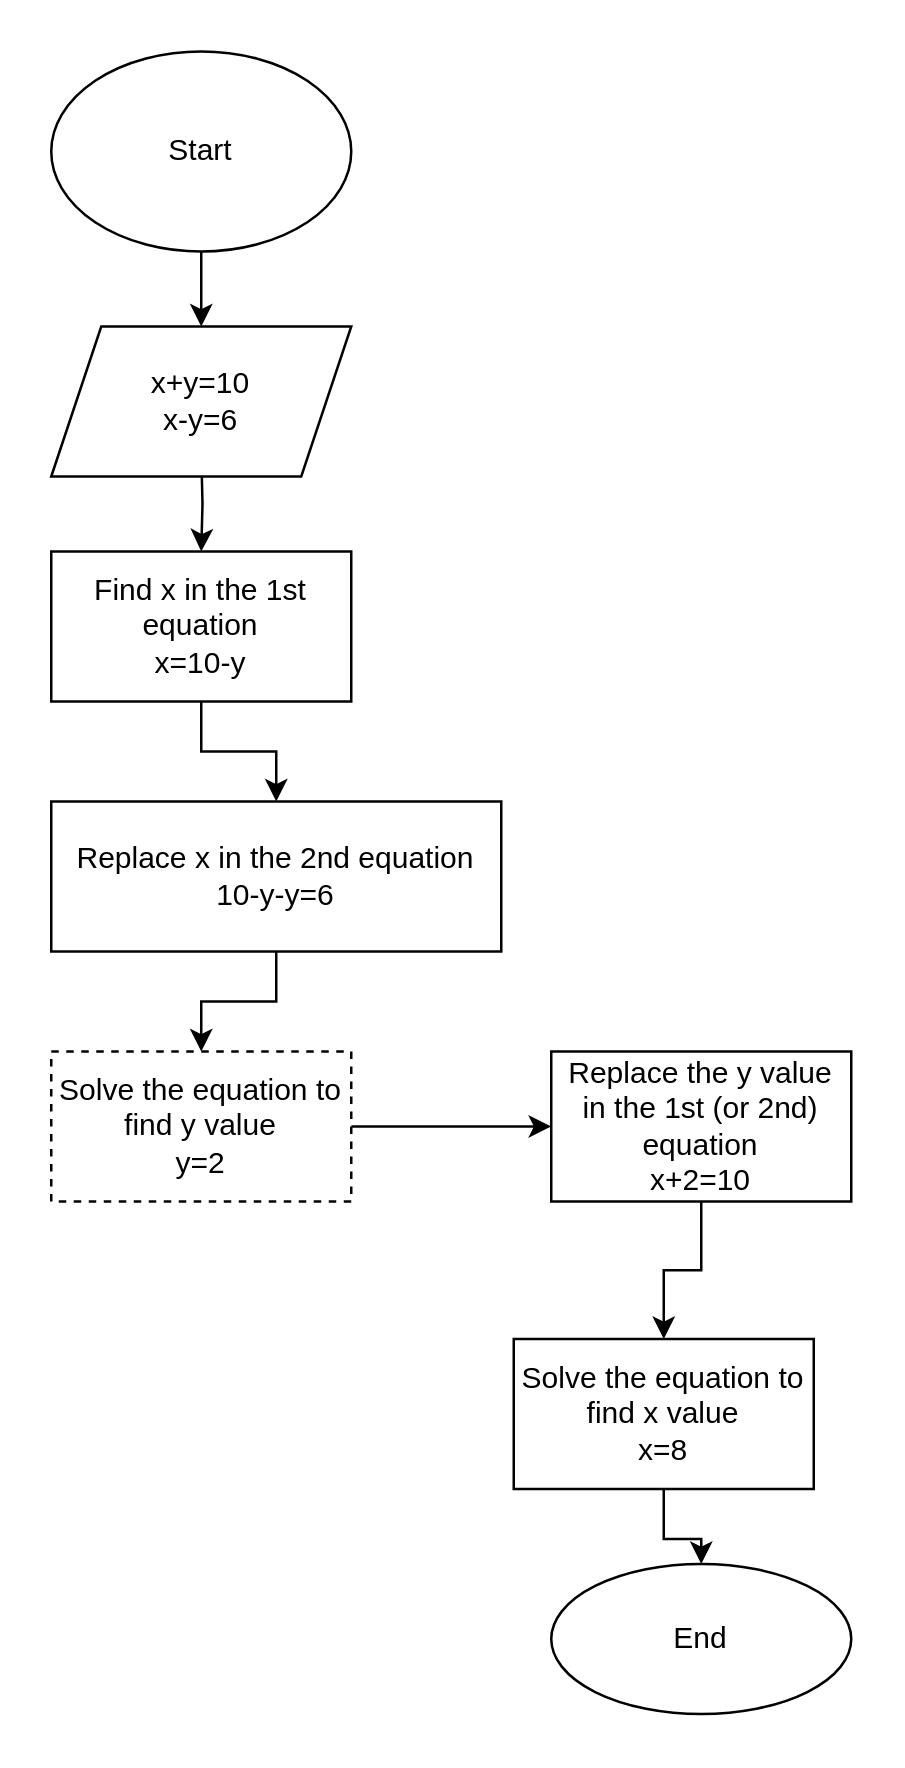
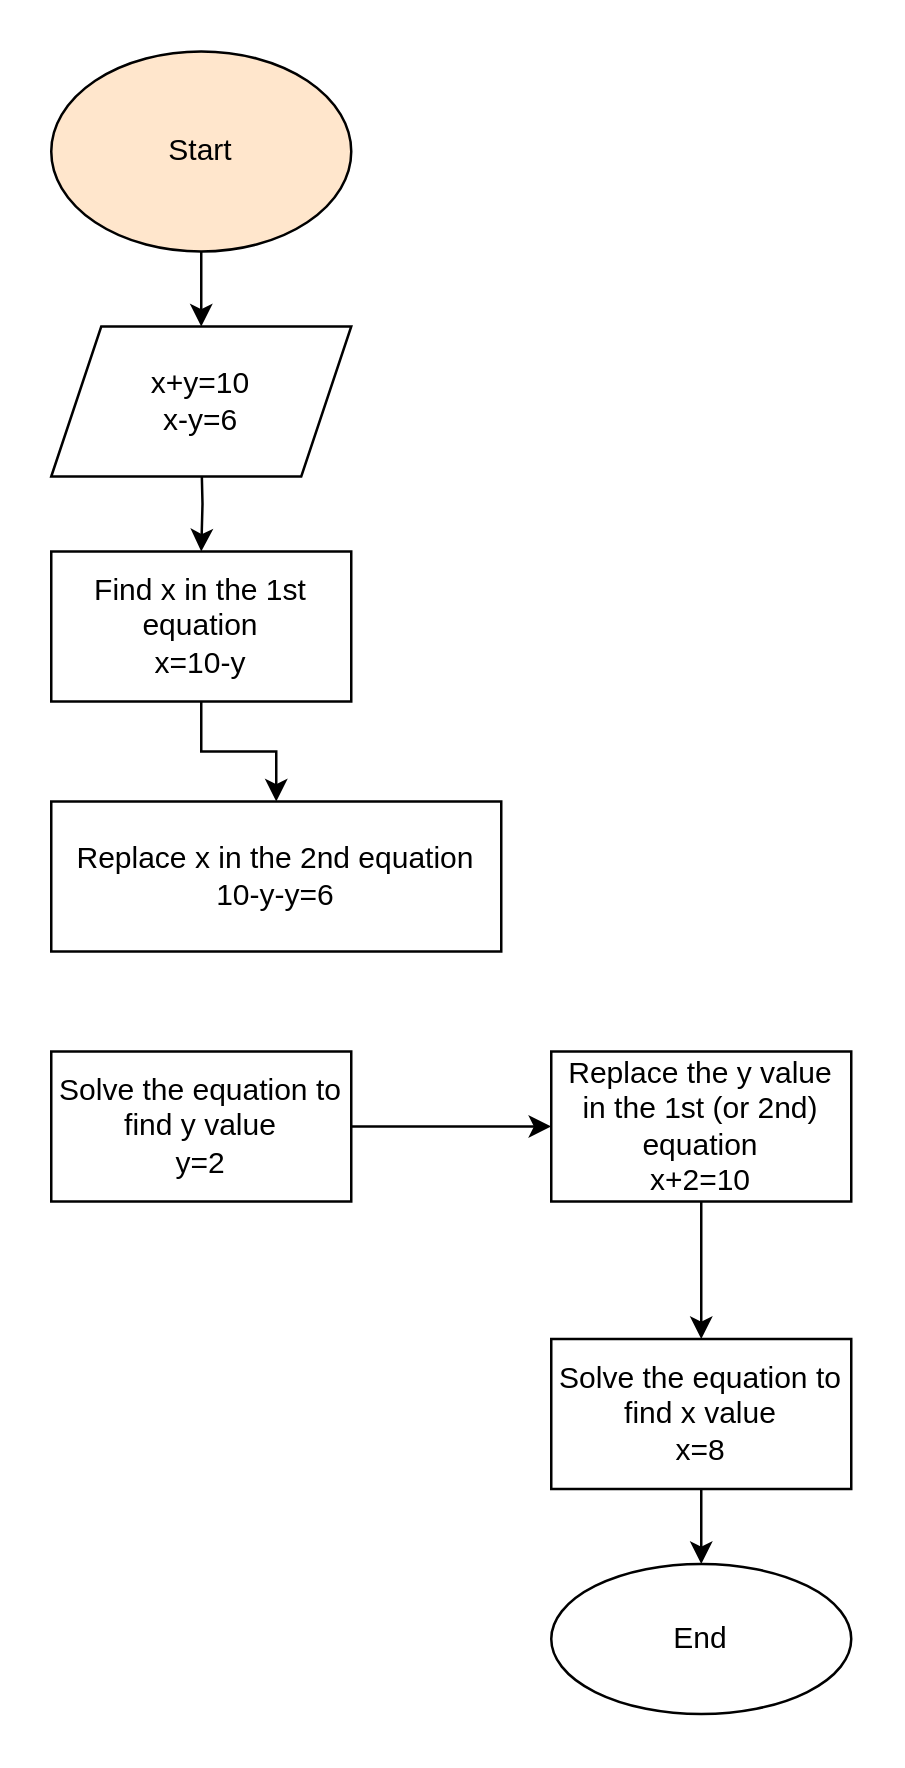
  <mxCell id="0" />
  <mxCell id="1" parent="0" />
  <mxCell id="2" value="" style="edgeStyle=orthogonalEdgeStyle;rounded=0;orthogonalLoop=1;jettySize=auto;html=1;" edge="1" parent="1"><mxGeometry relative="1" as="geometry"><mxPoint x="80" y="100" as="sourcePoint" /><mxPoint x="80" y="130" as="targetPoint" /></mxGeometry></mxCell>
  <mxCell id="3" value="" style="edgeStyle=orthogonalEdgeStyle;rounded=0;orthogonalLoop=1;jettySize=auto;html=1;" edge="1" parent="1" target="5"><mxGeometry relative="1" as="geometry"><mxPoint x="80" y="180" as="sourcePoint" /></mxGeometry></mxCell>
  <mxCell id="4" value="" style="edgeStyle=orthogonalEdgeStyle;rounded=0;orthogonalLoop=1;jettySize=auto;html=1;" edge="1" parent="1" source="5" target="7"><mxGeometry relative="1" as="geometry" /></mxCell>
  <mxCell id="5" value="&lt;div&gt;Find x in the 1st equation&lt;/div&gt;&lt;div&gt;x=10-y&lt;br&gt;&lt;/div&gt;" style="rounded=0;whiteSpace=wrap;html=1;" vertex="1" parent="1"><mxGeometry x="20" y="220" width="120" height="60" as="geometry" /></mxCell>
- <mxCell id="6" value="" style="edgeStyle=orthogonalEdgeStyle;rounded=0;orthogonalLoop=1;jettySize=auto;html=1;" edge="1" parent="1" source="7" target="9"><mxGeometry relative="1" as="geometry" /></mxCell>
  <mxCell id="7" value="&lt;div&gt;Replace x in the 2nd equation&lt;/div&gt;&lt;div&gt;10-y-y=6&lt;br&gt;&lt;/div&gt;" style="whiteSpace=wrap;html=1;rounded=0;" vertex="1" parent="1"><mxGeometry x="20" y="320" width="180" height="60" as="geometry" /></mxCell>
  <mxCell id="8" value="" style="edgeStyle=orthogonalEdgeStyle;rounded=0;orthogonalLoop=1;jettySize=auto;html=1;" edge="1" parent="1" source="9" target="11"><mxGeometry relative="1" as="geometry" /></mxCell>
- <mxCell id="9" value="Solve the equation to find y value&lt;div&gt;y=2&lt;br&gt;&lt;/div&gt;" style="whiteSpace=wrap;html=1;rounded=0;dashed=1;" vertex="1" parent="1"><mxGeometry x="20" y="420" width="120" height="60" as="geometry" /></mxCell>
+ <mxCell id="9" value="Solve the equation to find y value&lt;div&gt;y=2&lt;br&gt;&lt;/div&gt;" style="whiteSpace=wrap;html=1;rounded=0;" vertex="1" parent="1"><mxGeometry x="20" y="420" width="120" height="60" as="geometry" /></mxCell>
  <mxCell id="10" value="" style="edgeStyle=orthogonalEdgeStyle;rounded=0;orthogonalLoop=1;jettySize=auto;html=1;" edge="1" parent="1" source="11" target="13"><mxGeometry relative="1" as="geometry" /></mxCell>
  <mxCell id="11" value="&lt;div&gt;Replace the y value in the 1st (or 2nd) equation&lt;/div&gt;&lt;div&gt;x+2=10&lt;br&gt;&lt;/div&gt;" style="whiteSpace=wrap;html=1;rounded=0;" vertex="1" parent="1"><mxGeometry x="220" y="420" width="120" height="60" as="geometry" /></mxCell>
  <mxCell id="12" value="" style="edgeStyle=orthogonalEdgeStyle;rounded=0;orthogonalLoop=1;jettySize=auto;html=1;" edge="1" parent="1" source="13" target="14"><mxGeometry relative="1" as="geometry" /></mxCell>
- <mxCell id="13" value="&lt;div&gt;Solve the equation to find x value&lt;/div&gt;&lt;div&gt;x=8&lt;br&gt;&lt;/div&gt;" style="whiteSpace=wrap;html=1;rounded=0;" vertex="1" parent="1"><mxGeometry x="205" y="535" width="120" height="60" as="geometry" /></mxCell>
+ <mxCell id="13" value="&lt;div&gt;Solve the equation to find x value&lt;/div&gt;&lt;div&gt;x=8&lt;br&gt;&lt;/div&gt;" style="whiteSpace=wrap;html=1;rounded=0;" vertex="1" parent="1"><mxGeometry x="220" y="535" width="120" height="60" as="geometry" /></mxCell>
  <mxCell id="14" value="End" style="ellipse;whiteSpace=wrap;html=1;rounded=0;" vertex="1" parent="1"><mxGeometry x="220" y="625" width="120" height="60" as="geometry" /></mxCell>
- <mxCell id="15" value="Start" style="ellipse;whiteSpace=wrap;html=1;" vertex="1" parent="1"><mxGeometry x="20" y="20" width="120" height="80" as="geometry" /></mxCell>
+ <mxCell id="15" value="Start" style="ellipse;whiteSpace=wrap;html=1;fillColor=#ffe6cc;" vertex="1" parent="1"><mxGeometry x="20" y="20" width="120" height="80" as="geometry" /></mxCell>
  <mxCell id="16" value="&lt;div&gt;x+y=10&lt;/div&gt;&lt;div&gt;x-y=6&lt;br&gt;&lt;/div&gt;" style="shape=parallelogram;perimeter=parallelogramPerimeter;whiteSpace=wrap;html=1;fixedSize=1;" vertex="1" parent="1"><mxGeometry x="20" y="130" width="120" height="60" as="geometry" /></mxCell>
